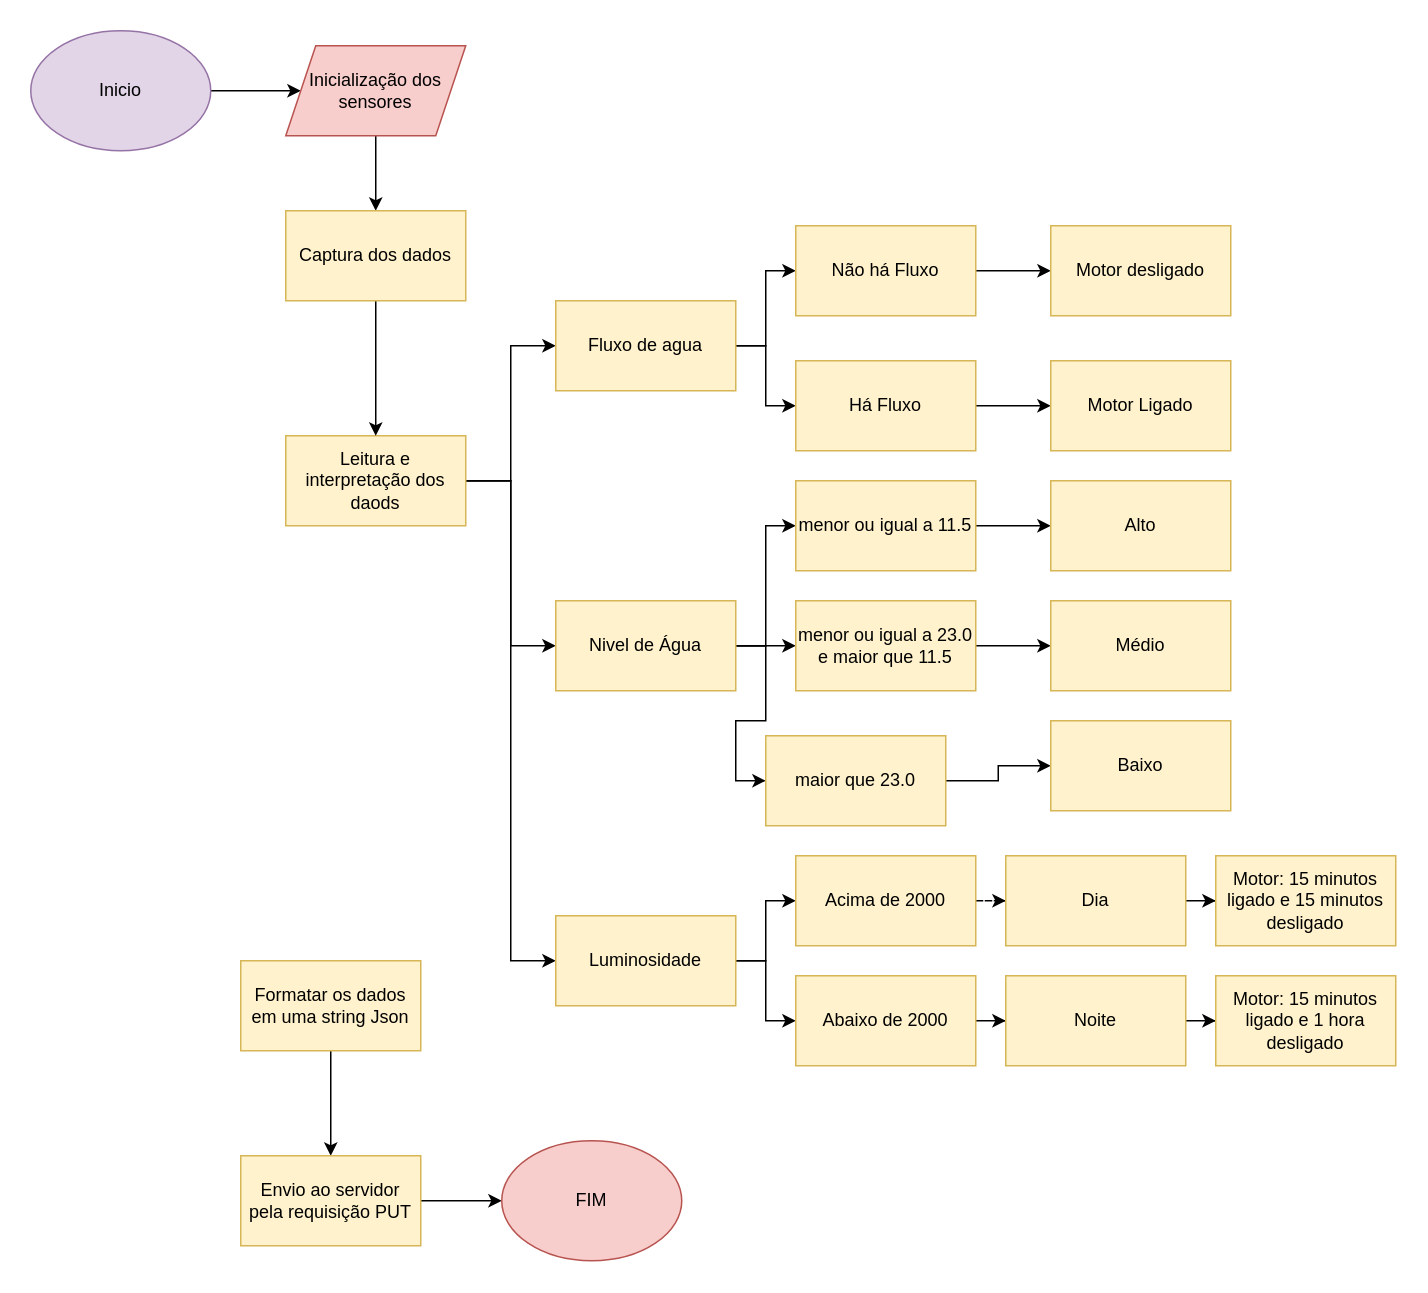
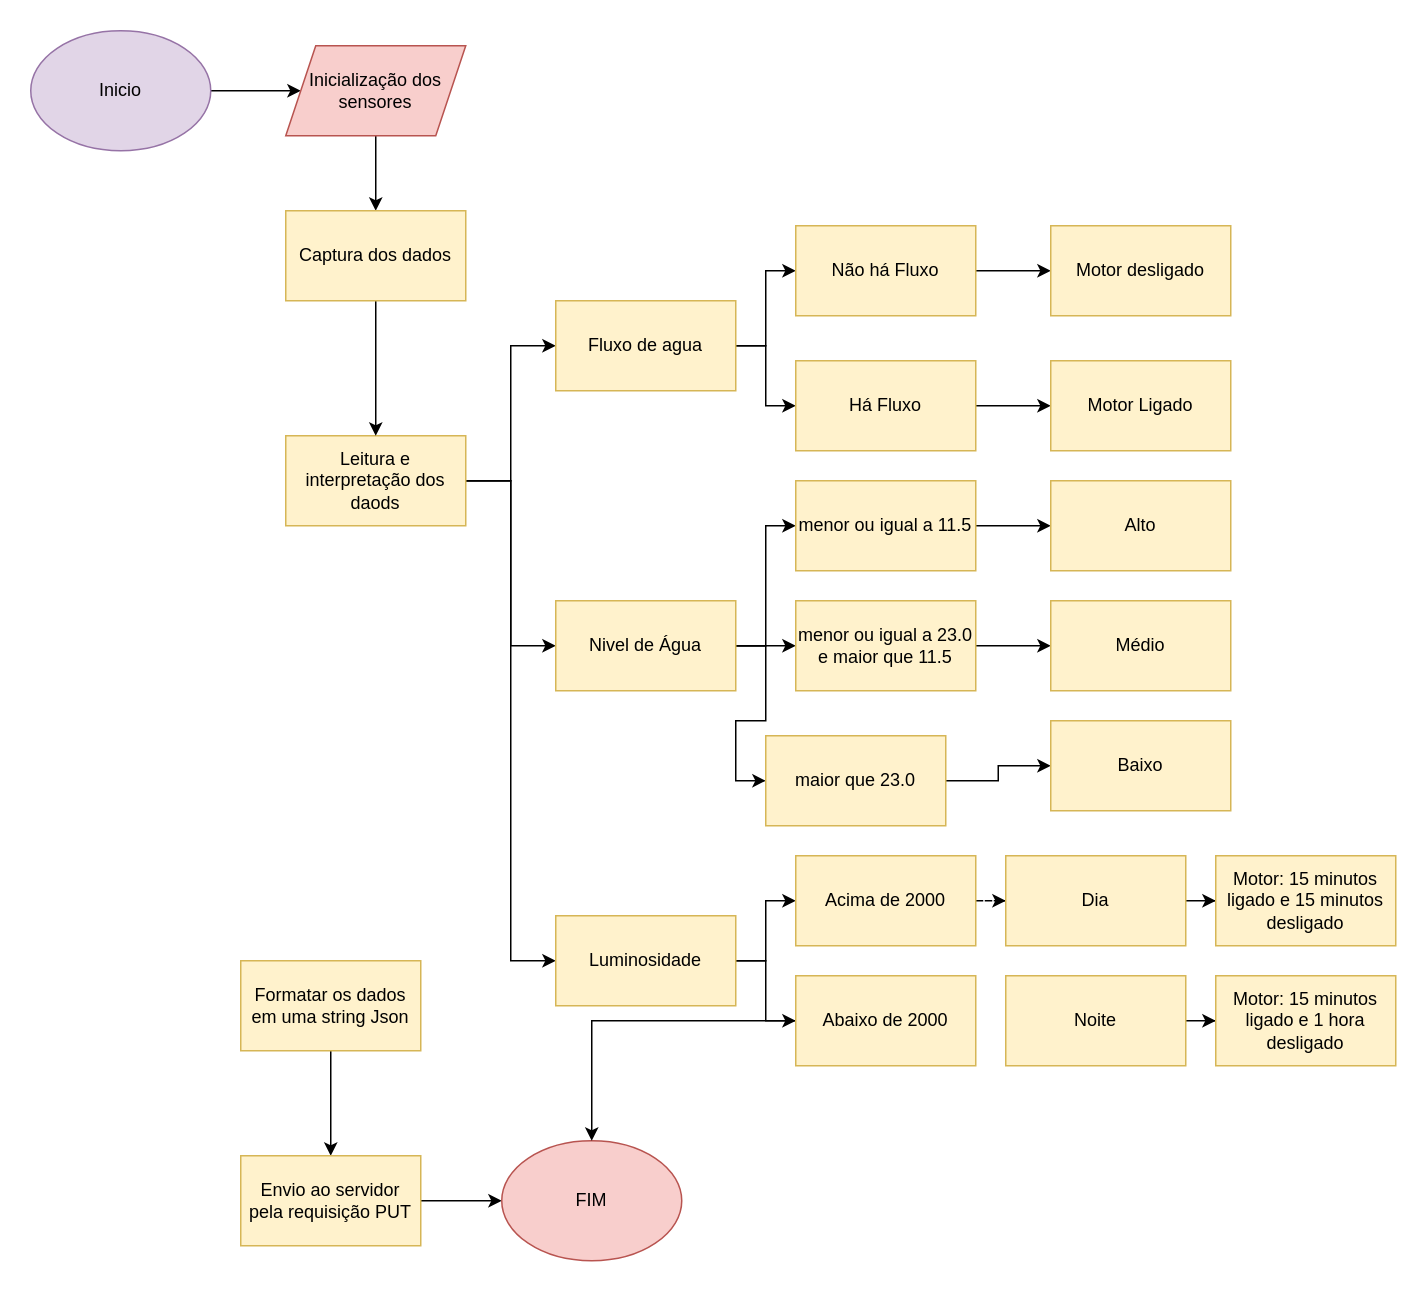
  <mxCell id="0" />
  <mxCell id="1" parent="0" />
  <mxCell id="2" style="edgeStyle=orthogonalEdgeStyle;rounded=0;orthogonalLoop=1;jettySize=auto;html=1;" edge="1" parent="1" source="3" target="9"><mxGeometry relative="1" as="geometry" /></mxCell>
  <mxCell id="3" value="Inicio" style="ellipse;whiteSpace=wrap;html=1;fillColor=#e1d5e7;strokeColor=#9673a6;" parent="1" vertex="1"><mxGeometry x="20" y="20" width="120" height="80" as="geometry" /></mxCell>
  <mxCell id="4" style="edgeStyle=orthogonalEdgeStyle;rounded=0;orthogonalLoop=1;jettySize=auto;html=1;entryX=0;entryY=0.5;entryDx=0;entryDy=0;" edge="1" parent="1" source="7" target="17"><mxGeometry relative="1" as="geometry" /></mxCell>
  <mxCell id="5" style="edgeStyle=orthogonalEdgeStyle;rounded=0;orthogonalLoop=1;jettySize=auto;html=1;entryX=0;entryY=0.5;entryDx=0;entryDy=0;" edge="1" parent="1" source="7" target="20"><mxGeometry relative="1" as="geometry" /></mxCell>
  <mxCell id="6" style="edgeStyle=orthogonalEdgeStyle;rounded=0;orthogonalLoop=1;jettySize=auto;html=1;entryX=0;entryY=0.5;entryDx=0;entryDy=0;" edge="1" parent="1" source="7" target="23"><mxGeometry relative="1" as="geometry" /></mxCell>
  <mxCell id="7" value="Leitura e interpretação dos daods" style="rounded=0;whiteSpace=wrap;html=1;fillColor=#fff2cc;strokeColor=#d6b656;" parent="1" vertex="1"><mxGeometry x="190" y="290" width="120" height="60" as="geometry" /></mxCell>
  <mxCell id="8" style="edgeStyle=orthogonalEdgeStyle;rounded=0;orthogonalLoop=1;jettySize=auto;html=1;entryX=0.5;entryY=0;entryDx=0;entryDy=0;" edge="1" parent="1" source="9" target="32"><mxGeometry relative="1" as="geometry" /></mxCell>
  <mxCell id="9" value="Inicialização dos sensores" style="shape=parallelogram;perimeter=parallelogramPerimeter;whiteSpace=wrap;html=1;fixedSize=1;fillColor=#f8cecc;strokeColor=#b85450;" vertex="1" parent="1"><mxGeometry x="190" y="30" width="120" height="60" as="geometry" /></mxCell>
  <mxCell id="10" style="edgeStyle=orthogonalEdgeStyle;rounded=0;orthogonalLoop=1;jettySize=auto;html=1;" edge="1" parent="1" source="11" target="13"><mxGeometry relative="1" as="geometry" /></mxCell>
  <mxCell id="11" value="Formatar os dados em uma string Json" style="rounded=0;whiteSpace=wrap;html=1;fillColor=#fff2cc;strokeColor=#d6b656;" vertex="1" parent="1"><mxGeometry x="160" y="640" width="120" height="60" as="geometry" /></mxCell>
  <mxCell id="12" style="edgeStyle=orthogonalEdgeStyle;rounded=0;orthogonalLoop=1;jettySize=auto;html=1;entryX=0;entryY=0.5;entryDx=0;entryDy=0;" edge="1" parent="1" source="13" target="30"><mxGeometry relative="1" as="geometry" /></mxCell>
  <mxCell id="13" value="Envio ao servidor pela requisição PUT" style="rounded=0;whiteSpace=wrap;html=1;fillColor=#fff2cc;strokeColor=#d6b656;" vertex="1" parent="1"><mxGeometry x="160" y="770" width="120" height="60" as="geometry" /></mxCell>
  <mxCell id="14" style="edgeStyle=orthogonalEdgeStyle;rounded=0;orthogonalLoop=1;jettySize=auto;html=1;entryX=0;entryY=0.5;entryDx=0;entryDy=0;" edge="1" parent="1" source="17" target="36"><mxGeometry relative="1" as="geometry" /></mxCell>
  <mxCell id="15" style="edgeStyle=orthogonalEdgeStyle;rounded=0;orthogonalLoop=1;jettySize=auto;html=1;entryX=0;entryY=0.5;entryDx=0;entryDy=0;" edge="1" parent="1" source="17" target="38"><mxGeometry relative="1" as="geometry" /></mxCell>
  <mxCell id="16" style="edgeStyle=orthogonalEdgeStyle;rounded=0;orthogonalLoop=1;jettySize=auto;html=1;entryX=0;entryY=0.5;entryDx=0;entryDy=0;" edge="1" parent="1" source="17" target="34"><mxGeometry relative="1" as="geometry" /></mxCell>
  <mxCell id="17" value="Nivel de Água" style="rounded=0;whiteSpace=wrap;html=1;fillColor=#fff2cc;strokeColor=#d6b656;" vertex="1" parent="1"><mxGeometry x="370" y="400" width="120" height="60" as="geometry" /></mxCell>
  <mxCell id="18" style="edgeStyle=orthogonalEdgeStyle;rounded=0;orthogonalLoop=1;jettySize=auto;html=1;entryX=0;entryY=0.5;entryDx=0;entryDy=0;" edge="1" parent="1" source="20" target="27"><mxGeometry relative="1" as="geometry" /></mxCell>
  <mxCell id="19" style="edgeStyle=orthogonalEdgeStyle;rounded=0;orthogonalLoop=1;jettySize=auto;html=1;entryX=0;entryY=0.5;entryDx=0;entryDy=0;" edge="1" parent="1" source="20" target="25"><mxGeometry relative="1" as="geometry" /></mxCell>
  <mxCell id="20" value="Fluxo de agua" style="rounded=0;whiteSpace=wrap;html=1;fillColor=#fff2cc;strokeColor=#d6b656;" vertex="1" parent="1"><mxGeometry x="370" y="200" width="120" height="60" as="geometry" /></mxCell>
  <mxCell id="21" style="edgeStyle=orthogonalEdgeStyle;rounded=0;orthogonalLoop=1;jettySize=auto;html=1;entryX=0;entryY=0.5;entryDx=0;entryDy=0;" edge="1" parent="1" source="23" target="43"><mxGeometry relative="1" as="geometry" /></mxCell>
  <mxCell id="22" style="edgeStyle=orthogonalEdgeStyle;rounded=0;orthogonalLoop=1;jettySize=auto;html=1;entryX=0;entryY=0.5;entryDx=0;entryDy=0;" edge="1" parent="1" source="23" target="45"><mxGeometry relative="1" as="geometry" /></mxCell>
  <mxCell id="23" value="Luminosidade" style="rounded=0;whiteSpace=wrap;html=1;fillColor=#fff2cc;strokeColor=#d6b656;" vertex="1" parent="1"><mxGeometry x="370" y="610" width="120" height="60" as="geometry" /></mxCell>
  <mxCell id="24" style="edgeStyle=orthogonalEdgeStyle;rounded=0;orthogonalLoop=1;jettySize=auto;html=1;" edge="1" parent="1" source="25" target="28"><mxGeometry relative="1" as="geometry" /></mxCell>
  <mxCell id="25" value="Não há Fluxo" style="rounded=0;whiteSpace=wrap;html=1;fillColor=#fff2cc;strokeColor=#d6b656;" vertex="1" parent="1"><mxGeometry x="530" y="150" width="120" height="60" as="geometry" /></mxCell>
  <mxCell id="26" style="edgeStyle=orthogonalEdgeStyle;rounded=0;orthogonalLoop=1;jettySize=auto;html=1;entryX=0;entryY=0.5;entryDx=0;entryDy=0;" edge="1" parent="1" source="27" target="29"><mxGeometry relative="1" as="geometry" /></mxCell>
  <mxCell id="27" value="Há Fluxo" style="rounded=0;whiteSpace=wrap;html=1;fillColor=#fff2cc;strokeColor=#d6b656;" vertex="1" parent="1"><mxGeometry x="530" y="240" width="120" height="60" as="geometry" /></mxCell>
  <mxCell id="28" value="Motor desligado" style="rounded=0;whiteSpace=wrap;html=1;fillColor=#fff2cc;strokeColor=#d6b656;" vertex="1" parent="1"><mxGeometry x="700" y="150" width="120" height="60" as="geometry" /></mxCell>
  <mxCell id="29" value="Motor Ligado" style="rounded=0;whiteSpace=wrap;html=1;fillColor=#fff2cc;strokeColor=#d6b656;" vertex="1" parent="1"><mxGeometry x="700" y="240" width="120" height="60" as="geometry" /></mxCell>
  <mxCell id="30" value="FIM" style="ellipse;whiteSpace=wrap;html=1;fillColor=#f8cecc;strokeColor=#b85450;" vertex="1" parent="1"><mxGeometry x="334" y="760" width="120" height="80" as="geometry" /></mxCell>
  <mxCell id="31" style="edgeStyle=orthogonalEdgeStyle;rounded=0;orthogonalLoop=1;jettySize=auto;html=1;entryX=0.5;entryY=0;entryDx=0;entryDy=0;" edge="1" parent="1" source="32" target="7"><mxGeometry relative="1" as="geometry" /></mxCell>
  <mxCell id="32" value="Captura dos dados" style="rounded=0;whiteSpace=wrap;html=1;fillColor=#fff2cc;strokeColor=#d6b656;" vertex="1" parent="1"><mxGeometry x="190" y="140" width="120" height="60" as="geometry" /></mxCell>
  <mxCell id="33" style="edgeStyle=orthogonalEdgeStyle;rounded=0;orthogonalLoop=1;jettySize=auto;html=1;entryX=0;entryY=0.5;entryDx=0;entryDy=0;" edge="1" parent="1" source="34" target="39"><mxGeometry relative="1" as="geometry" /></mxCell>
  <mxCell id="34" value="menor ou igual a 11.5" style="rounded=0;whiteSpace=wrap;html=1;fillColor=#fff2cc;strokeColor=#d6b656;" vertex="1" parent="1"><mxGeometry x="530" y="320" width="120" height="60" as="geometry" /></mxCell>
  <mxCell id="35" style="edgeStyle=orthogonalEdgeStyle;rounded=0;orthogonalLoop=1;jettySize=auto;html=1;entryX=0;entryY=0.5;entryDx=0;entryDy=0;" edge="1" parent="1" source="36" target="40"><mxGeometry relative="1" as="geometry" /></mxCell>
  <mxCell id="36" value="menor ou igual a 23.0 e maior que 11.5" style="rounded=0;whiteSpace=wrap;html=1;fillColor=#fff2cc;strokeColor=#d6b656;" vertex="1" parent="1"><mxGeometry x="530" y="400" width="120" height="60" as="geometry" /></mxCell>
  <mxCell id="37" style="edgeStyle=orthogonalEdgeStyle;rounded=0;orthogonalLoop=1;jettySize=auto;html=1;entryX=0;entryY=0.5;entryDx=0;entryDy=0;" edge="1" parent="1" source="38" target="41"><mxGeometry relative="1" as="geometry" /></mxCell>
  <mxCell id="38" value="maior que 23.0" style="rounded=0;whiteSpace=wrap;html=1;fillColor=#fff2cc;strokeColor=#d6b656;" vertex="1" parent="1"><mxGeometry x="510" y="490" width="120" height="60" as="geometry" /></mxCell>
  <mxCell id="39" value="Alto" style="rounded=0;whiteSpace=wrap;html=1;fillColor=#fff2cc;strokeColor=#d6b656;" vertex="1" parent="1"><mxGeometry x="700" y="320" width="120" height="60" as="geometry" /></mxCell>
  <mxCell id="40" value="Médio" style="rounded=0;whiteSpace=wrap;html=1;fillColor=#fff2cc;strokeColor=#d6b656;" vertex="1" parent="1"><mxGeometry x="700" y="400" width="120" height="60" as="geometry" /></mxCell>
  <mxCell id="41" value="Baixo" style="rounded=0;whiteSpace=wrap;html=1;fillColor=#fff2cc;strokeColor=#d6b656;" vertex="1" parent="1"><mxGeometry x="700" y="480" width="120" height="60" as="geometry" /></mxCell>
  <mxCell id="42" style="edgeStyle=orthogonalEdgeStyle;rounded=0;orthogonalLoop=1;jettySize=auto;html=1;entryX=0;entryY=0.5;entryDx=0;entryDy=0;dashed=1;" edge="1" parent="1" source="43" target="49"><mxGeometry relative="1" as="geometry" /></mxCell>
  <mxCell id="43" value="Acima de 2000" style="rounded=0;whiteSpace=wrap;html=1;fillColor=#fff2cc;strokeColor=#d6b656;" vertex="1" parent="1"><mxGeometry x="530" y="570" width="120" height="60" as="geometry" /></mxCell>
- <mxCell id="44" style="edgeStyle=orthogonalEdgeStyle;rounded=0;orthogonalLoop=1;jettySize=auto;html=1;entryX=0;entryY=0.5;entryDx=0;entryDy=0;" edge="1" parent="1" source="45" target="47"><mxGeometry relative="1" as="geometry" /></mxCell>
+ <mxCell id="44" style="edgeStyle=orthogonalEdgeStyle;rounded=0;orthogonalLoop=1;jettySize=auto;html=1;" edge="1" parent="1" source="45" target="30"><mxGeometry relative="1" as="geometry" /></mxCell>
  <mxCell id="45" value="Abaixo de 2000" style="rounded=0;whiteSpace=wrap;html=1;fillColor=#fff2cc;strokeColor=#d6b656;" vertex="1" parent="1"><mxGeometry x="530" y="650" width="120" height="60" as="geometry" /></mxCell>
  <mxCell id="46" style="edgeStyle=orthogonalEdgeStyle;rounded=0;orthogonalLoop=1;jettySize=auto;html=1;entryX=0;entryY=0.5;entryDx=0;entryDy=0;" edge="1" parent="1" source="47" target="51"><mxGeometry relative="1" as="geometry" /></mxCell>
  <mxCell id="47" value="Noite" style="rounded=0;whiteSpace=wrap;html=1;fillColor=#fff2cc;strokeColor=#d6b656;" vertex="1" parent="1"><mxGeometry x="670" y="650" width="120" height="60" as="geometry" /></mxCell>
  <mxCell id="48" style="edgeStyle=orthogonalEdgeStyle;rounded=0;orthogonalLoop=1;jettySize=auto;html=1;entryX=0;entryY=0.5;entryDx=0;entryDy=0;" edge="1" parent="1" source="49" target="50"><mxGeometry relative="1" as="geometry" /></mxCell>
  <mxCell id="49" value="Dia" style="rounded=0;whiteSpace=wrap;html=1;fillColor=#fff2cc;strokeColor=#d6b656;" vertex="1" parent="1"><mxGeometry x="670" y="570" width="120" height="60" as="geometry" /></mxCell>
  <mxCell id="50" value="Motor: 15 minutos ligado e 15 minutos desligado" style="rounded=0;whiteSpace=wrap;html=1;fillColor=#fff2cc;strokeColor=#d6b656;" vertex="1" parent="1"><mxGeometry x="810" y="570" width="120" height="60" as="geometry" /></mxCell>
  <mxCell id="51" value="Motor: 15 minutos ligado e 1 hora desligado" style="rounded=0;whiteSpace=wrap;html=1;fillColor=#fff2cc;strokeColor=#d6b656;" vertex="1" parent="1"><mxGeometry x="810" y="650" width="120" height="60" as="geometry" /></mxCell>
